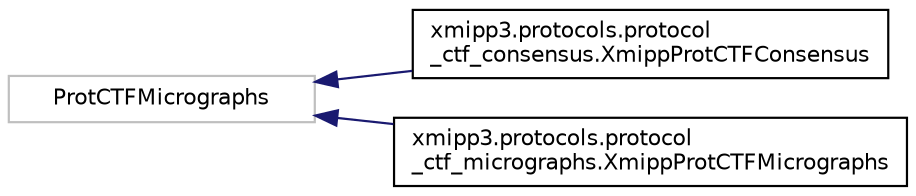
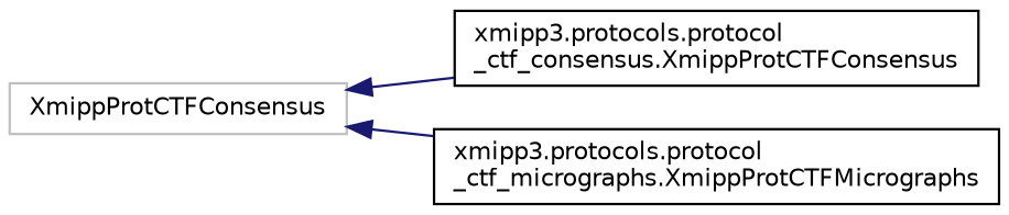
  digraph {
    rankdir=LR
    node [color=black fillcolor=white fontname=Helvetica fontsize=10 shape=record style=filled]
    edge [color=midnightblue dir=back fontname=Helvetica fontsize=10 labelfontname=Helvetica labelfontsize=10 style=solid]
-   n1 [color=grey75 height=0.2 label=ProtCTFMicrographs width=0.4]
+   n1 [color=grey75 height=0.2 label=XmippProtCTFConsensus width=0.4]
    n2 [height=0.2 label="xmipp3.protocols.protocol\l_ctf_consensus.XmippProtCTFConsensus" width=0.4]
    n3 [height=0.2 label="xmipp3.protocols.protocol\l_ctf_micrographs.XmippProtCTFMicrographs" width=0.4]
    n1 -> n2
    n1 -> n3
  }
